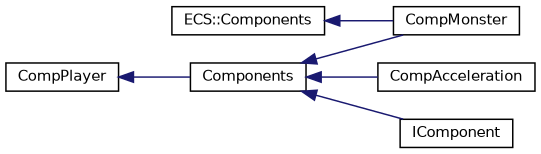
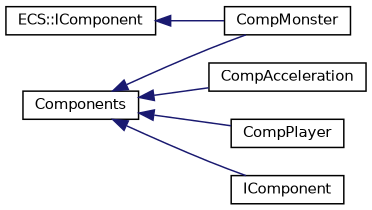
  digraph {
    rankdir=LR
    node [color=black fillcolor=white fontname=Helvetica fontsize=10 shape=record style=filled]
    edge [color=midnightblue dir=back fontname=Helvetica fontsize=10 labelfontname=Helvetica labelfontsize=10 style=solid]
-   n1 [height=0.2 label="ECS::Components" width=0.4]
+   n1 [height=0.2 label="ECS::IComponent" width=0.4]
    n2 [height=0.2 label=CompMonster width=0.4]
    n3 [height=0.2 label=Components width=0.4]
    n4 [height=0.2 label=CompAcceleration width=0.4]
    n5 [height=0.2 label=CompPlayer width=0.4]
    n6 [height=0.2 label=IComponent width=0.4]
    n1 -> n2
    n3 -> n2
    n3 -> n4
-   n5 -> n3
+   n3 -> n5
    n3 -> n6
  }
